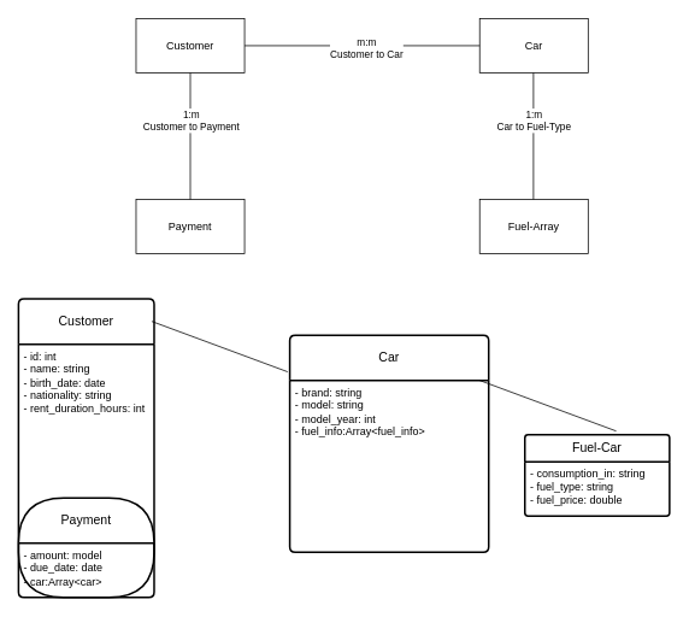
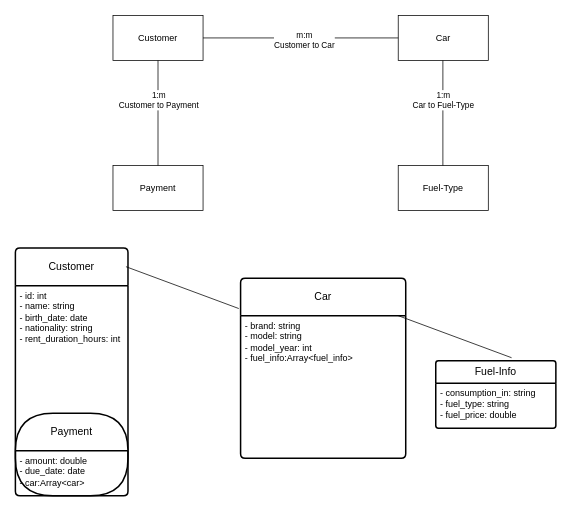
  <mxCell id="0" />
  <mxCell id="1" parent="0" />
  <mxCell id="2" value="Customer" style="rounded=0;whiteSpace=wrap;html=1;" parent="1" vertex="1"><mxGeometry x="150" y="20" width="120" height="60" as="geometry" /></mxCell>
  <mxCell id="3" value="Car" style="rounded=0;whiteSpace=wrap;html=1;" parent="1" vertex="1"><mxGeometry x="530" y="20" width="120" height="60" as="geometry" /></mxCell>
  <mxCell id="4" value="Payment" style="rounded=0;whiteSpace=wrap;html=1;" parent="1" vertex="1"><mxGeometry x="150" y="220" width="120" height="60" as="geometry" /></mxCell>
  <mxCell id="5" value="" style="endArrow=none;html=1;rounded=0;entryX=0.5;entryY=1;entryDx=0;entryDy=0;exitX=0.5;exitY=0;exitDx=0;exitDy=0;" parent="1" source="4" target="2" edge="1"><mxGeometry width="50" height="50" relative="1" as="geometry"><mxPoint x="390" y="350" as="sourcePoint" /><mxPoint x="440" y="300" as="targetPoint" /></mxGeometry></mxCell>
  <mxCell id="6" value="&lt;div&gt;1:m&lt;/div&gt;Customer to Payment" style="edgeLabel;html=1;align=center;verticalAlign=middle;resizable=0;points=[];" parent="5" vertex="1" connectable="0"><mxGeometry x="0.257" relative="1" as="geometry"><mxPoint as="offset" /></mxGeometry></mxCell>
  <mxCell id="7" value="" style="endArrow=none;html=1;rounded=0;entryX=1;entryY=0.5;entryDx=0;entryDy=0;exitX=0;exitY=0.5;exitDx=0;exitDy=0;" parent="1" source="3" target="2" edge="1"><mxGeometry width="50" height="50" relative="1" as="geometry"><mxPoint x="390" y="350" as="sourcePoint" /><mxPoint x="440" y="300" as="targetPoint" /></mxGeometry></mxCell>
  <mxCell id="8" value="m:m&lt;div&gt;Customer to Car&lt;/div&gt;" style="edgeLabel;html=1;align=center;verticalAlign=middle;resizable=0;points=[];" parent="7" vertex="1" connectable="0"><mxGeometry x="-0.031" y="2" relative="1" as="geometry"><mxPoint as="offset" /></mxGeometry></mxCell>
- <mxCell id="9" value="Fuel-Array" style="rounded=0;whiteSpace=wrap;html=1;" parent="1" vertex="1"><mxGeometry x="530" y="220" width="120" height="60" as="geometry" /></mxCell>
+ <mxCell id="9" value="Fuel-Type" style="rounded=0;whiteSpace=wrap;html=1;" parent="1" vertex="1"><mxGeometry x="530" y="220" width="120" height="60" as="geometry" /></mxCell>
  <mxCell id="10" value="" style="endArrow=none;html=1;rounded=0;entryX=0.5;entryY=1;entryDx=0;entryDy=0;exitX=0.5;exitY=0;exitDx=0;exitDy=0;" parent="1" edge="1"><mxGeometry width="50" height="50" relative="1" as="geometry"><mxPoint x="589.5" y="220" as="sourcePoint" /><mxPoint x="589.5" y="80" as="targetPoint" /></mxGeometry></mxCell>
  <mxCell id="11" value="&lt;div&gt;1:m&lt;/div&gt;Car to Fuel-Type" style="edgeLabel;html=1;align=center;verticalAlign=middle;resizable=0;points=[];" parent="10" vertex="1" connectable="0"><mxGeometry x="0.257" relative="1" as="geometry"><mxPoint as="offset" /></mxGeometry></mxCell>
  <mxCell id="12" value="Customer" style="swimlane;childLayout=stackLayout;horizontal=1;startSize=50;horizontalStack=0;rounded=1;fontSize=14;fontStyle=0;strokeWidth=2;resizeParent=0;resizeLast=1;shadow=0;dashed=0;align=center;arcSize=4;whiteSpace=wrap;html=1;" parent="1" vertex="1"><mxGeometry x="20" y="330" width="150" height="330" as="geometry" /></mxCell>
  <mxCell id="13" value="" style="edgeStyle=orthogonalEdgeStyle;rounded=0;orthogonalLoop=1;jettySize=auto;html=1;" parent="12" source="14" target="16" edge="1"><mxGeometry relative="1" as="geometry" /></mxCell>
  <mxCell id="14" value="&lt;div&gt;- id: int&lt;/div&gt;- name: string&amp;nbsp;&lt;br&gt;- birth_date: date&lt;div&gt;- nationality: string&lt;br&gt;&lt;div&gt;- rent_duration_hours: int&amp;nbsp;&lt;/div&gt;&lt;/div&gt;" style="align=left;strokeColor=none;fillColor=none;spacingLeft=4;fontSize=12;verticalAlign=top;resizable=0;rotatable=0;part=1;html=1;" parent="12" vertex="1"><mxGeometry y="50" width="150" height="170" as="geometry" /></mxCell>
  <mxCell id="15" value="Payment" style="swimlane;childLayout=stackLayout;horizontal=1;startSize=50;horizontalStack=0;rounded=1;fontSize=14;fontStyle=0;strokeWidth=2;resizeParent=0;resizeLast=1;shadow=0;dashed=0;align=center;arcSize=46;whiteSpace=wrap;html=1;" parent="12" vertex="1"><mxGeometry y="220" width="150" height="110" as="geometry" /></mxCell>
- <mxCell id="16" value="&lt;div&gt;- amount: model&lt;/div&gt;- due_date: date&lt;div&gt;- car:Array&amp;lt;car&amp;gt;&amp;nbsp;&lt;div&gt;&lt;br&gt;&lt;/div&gt;&lt;/div&gt;" style="align=left;strokeColor=none;fillColor=none;spacingLeft=4;fontSize=12;verticalAlign=top;resizable=0;rotatable=0;part=1;html=1;" parent="15" vertex="1"><mxGeometry y="50" width="150" height="60" as="geometry" /></mxCell>
+ <mxCell id="16" value="&lt;div&gt;- amount: double&lt;/div&gt;- due_date: date&lt;div&gt;- car:Array&amp;lt;car&amp;gt;&amp;nbsp;&lt;div&gt;&lt;br&gt;&lt;/div&gt;&lt;/div&gt;" style="align=left;strokeColor=none;fillColor=none;spacingLeft=4;fontSize=12;verticalAlign=top;resizable=0;rotatable=0;part=1;html=1;" parent="15" vertex="1"><mxGeometry y="50" width="150" height="60" as="geometry" /></mxCell>
  <mxCell id="17" value="Car" style="swimlane;childLayout=stackLayout;horizontal=1;startSize=50;horizontalStack=0;rounded=1;fontSize=14;fontStyle=0;strokeWidth=2;resizeParent=0;resizeLast=1;shadow=0;dashed=0;align=center;arcSize=4;whiteSpace=wrap;html=1;" parent="1" vertex="1"><mxGeometry x="320" y="370" width="220" height="240" as="geometry" /></mxCell>
  <mxCell id="18" value="&lt;div&gt;- brand: string&lt;/div&gt;&lt;div&gt;- model: string&lt;/div&gt;- model_year: int&amp;nbsp;&lt;div&gt;- fuel_info:Array&amp;lt;fuel_info&lt;span style=&quot;background-color: initial;&quot;&gt;&amp;gt;&lt;/span&gt;&lt;span style=&quot;background-color: initial;&quot;&gt;&amp;nbsp;&lt;/span&gt;&lt;/div&gt;&lt;div&gt;&lt;div&gt;&lt;br&gt;&lt;/div&gt;&lt;/div&gt;" style="align=left;strokeColor=none;fillColor=none;spacingLeft=4;fontSize=12;verticalAlign=top;resizable=0;rotatable=0;part=1;html=1;" parent="17" vertex="1"><mxGeometry y="50" width="220" height="190" as="geometry" /></mxCell>
- <mxCell id="19" value="Fuel-Car" style="swimlane;childLayout=stackLayout;horizontal=1;startSize=30;horizontalStack=0;rounded=1;fontSize=14;fontStyle=0;strokeWidth=2;resizeParent=0;resizeLast=1;shadow=0;dashed=0;align=center;arcSize=4;whiteSpace=wrap;html=1;" parent="1" vertex="1"><mxGeometry x="580" y="480" width="160" height="90" as="geometry"><mxRectangle y="150" width="160" height="90" as="alternateBounds" /></mxGeometry></mxCell>
+ <mxCell id="19" value="Fuel-Info" style="swimlane;childLayout=stackLayout;horizontal=1;startSize=30;horizontalStack=0;rounded=1;fontSize=14;fontStyle=0;strokeWidth=2;resizeParent=0;resizeLast=1;shadow=0;dashed=0;align=center;arcSize=4;whiteSpace=wrap;html=1;" parent="1" vertex="1"><mxGeometry x="580" y="480" width="160" height="90" as="geometry"><mxRectangle y="150" width="160" height="90" as="alternateBounds" /></mxGeometry></mxCell>
  <mxCell id="20" value="&lt;div&gt;- consumption_in: string&lt;/div&gt;&lt;div&gt;- fuel_type: string&lt;/div&gt;&lt;div&gt;- fuel_price: double&lt;/div&gt;&lt;div&gt;&lt;br&gt;&lt;/div&gt;" style="align=left;strokeColor=none;fillColor=none;spacingLeft=4;fontSize=12;verticalAlign=top;resizable=0;rotatable=0;part=1;html=1;" parent="19" vertex="1"><mxGeometry y="30" width="160" height="60" as="geometry" /></mxCell>
  <mxCell id="21" value="" style="endArrow=none;html=1;rounded=0;fontFamily=Helvetica;fontSize=12;fontColor=default;resizable=0;entryX=-0.011;entryY=-0.05;entryDx=0;entryDy=0;entryPerimeter=0;exitX=0.982;exitY=0.075;exitDx=0;exitDy=0;exitPerimeter=0;" parent="1" source="12" target="18" edge="1"><mxGeometry width="50" height="50" relative="1" as="geometry"><mxPoint x="170" y="520" as="sourcePoint" /><mxPoint x="220" y="470" as="targetPoint" /></mxGeometry></mxCell>
  <mxCell id="22" value="" style="endArrow=none;html=1;rounded=0;fontFamily=Helvetica;fontSize=12;fontColor=default;resizable=0;entryX=-0.011;entryY=-0.05;entryDx=0;entryDy=0;entryPerimeter=0;exitX=0.982;exitY=0.075;exitDx=0;exitDy=0;exitPerimeter=0;" edge="1" parent="1"><mxGeometry width="50" height="50" relative="1" as="geometry"><mxPoint x="530" y="420" as="sourcePoint" /><mxPoint x="681" y="476" as="targetPoint" /></mxGeometry></mxCell>
